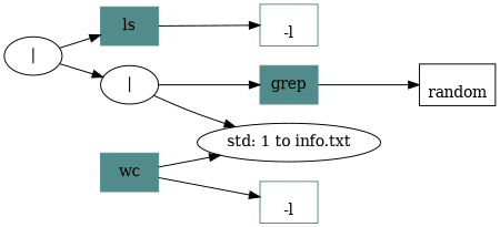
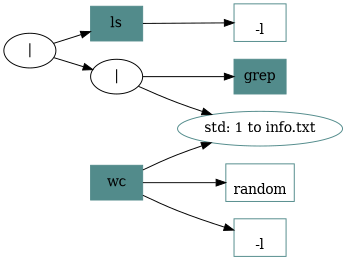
  digraph {
    rankdir=LR
    node [color=darkslategray4 shape=box]
    n1 [label="|" color="" shape=""]
    n2 [label=ls style=filled]
    n3 [label="|" color="" shape=""]
    n4 [label="\n-l\n"]
    n5 [label=grep style=filled]
-   n6 [label="std: 1 to info.txt" color="" shape=""]
-   n7 [color=black label="\nrandom\n"]
+   n6 [label="std: 1 to info.txt" shape=""]
+   n7 [label="\nrandom\n"]
    n8 [label=wc style=filled]
    n9 [label="\n-l\n"]
    n1 -> n2
    n1 -> n3
    n2 -> n4
    n3 -> n5
    n3 -> n6
-   n5 -> n7
+   n8 -> n7
    n8 -> n6
    n8 -> n9
  }
